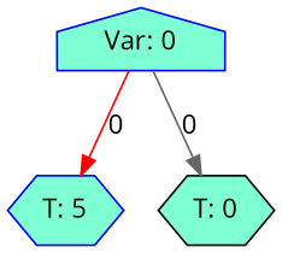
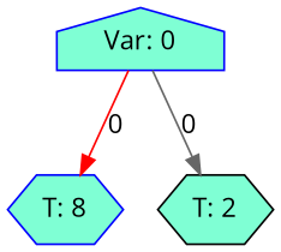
  digraph {
    fontname="Open Sans"
    node [color=blue fillcolor=aquamarine fontname="Open Sans" shape=hexagon style=filled]
    edge [fontname="Open Sans" style=solid]
    n1 [label="Var: 0" shape=house]
-   n2 [label="T: 5"]
-   n3 [color=black label="T: 0"]
+   n2 [label="T: 8"]
+   n3 [color=black label="T: 2"]
    n1 -> n2 [color=red label=0]
    n1 -> n3 [color=gray40 label=0]
  }
